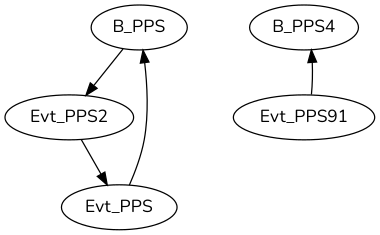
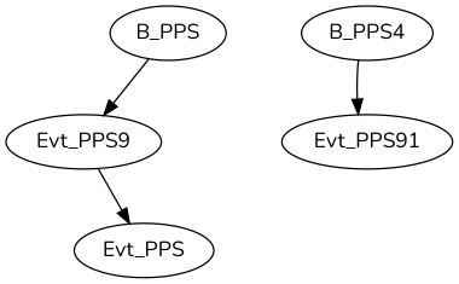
  digraph {
    fontname=Nunito
    node [beamproc=B3 bpentry=0 bpexit=0 cpu=1 fid=1 fontname=Nunito patentry=0 patexit=0 pattern=TEST0 type=tmsg bpid=8 gid=5 sid=2 tef=0 toffs=0]
    edge [fontname=Nunito type=defdst]
    B_PPS [bpexit=1 patexit=true qhi=0 qil=0 qlo=true tperiod=1000000000 type=block bpid="" gid="" sid="" tef="" toffs=""]
-   Evt_PPS2 [beamproc=B2 evtno=205 par="0x1122334455667788"]
+   Evt_PPS2 [beamproc=B2 evtno=205 par="0x1122334455667788" label=Evt_PPS9]
    Evt_PPS [beamin=0 beamproc=B1 bpentry=1 evtno=215 par="0x0011223344556677" patentry=1 reqnobeam=0 vacc=0]
    n4 [bpexit=1 label=B_PPS4 patexit=true qhi=0 qil=0 qlo=true tperiod=1000000000 type=block bpid="" gid="" sid="" tef="" toffs=""]
    n5 [beamproc=B2 evtno=205 label=Evt_PPS91 par="0x1122334455667788"]
    B_PPS -> Evt_PPS2
    Evt_PPS2 -> Evt_PPS
-   Evt_PPS -> B_PPS
-   n5 -> n4
+   n4 -> n5
  }
